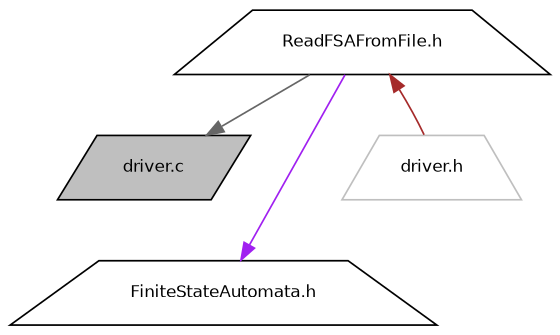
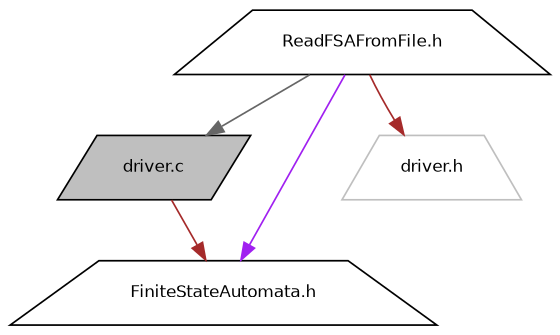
  digraph {
    node [color=black fillcolor=white fontname=Helvetica fontsize=10 shape=trapezium style=filled]
    edge [color=brown fontname=Helvetica fontsize=10 labelfontname=Helvetica labelfontsize=10 style=solid]
    n1 [fillcolor=grey75 fontcolor=black height=0.2 label="driver.c" shape=parallelogram width=0.4]
    n2 [height=0.2 label="FiniteStateAutomata.h" width=0.4]
    n3 [height=0.2 label="ReadFSAFromFile.h" width=0.4]
    n4 [color=grey75 height=0.2 label="driver.h" width=0.4]
+   n1 -> n2
    n3 -> n1 [color=gray40]
    n3 -> n2 [color=purple]
-   n4 -> n3
+   n3 -> n4
  }
